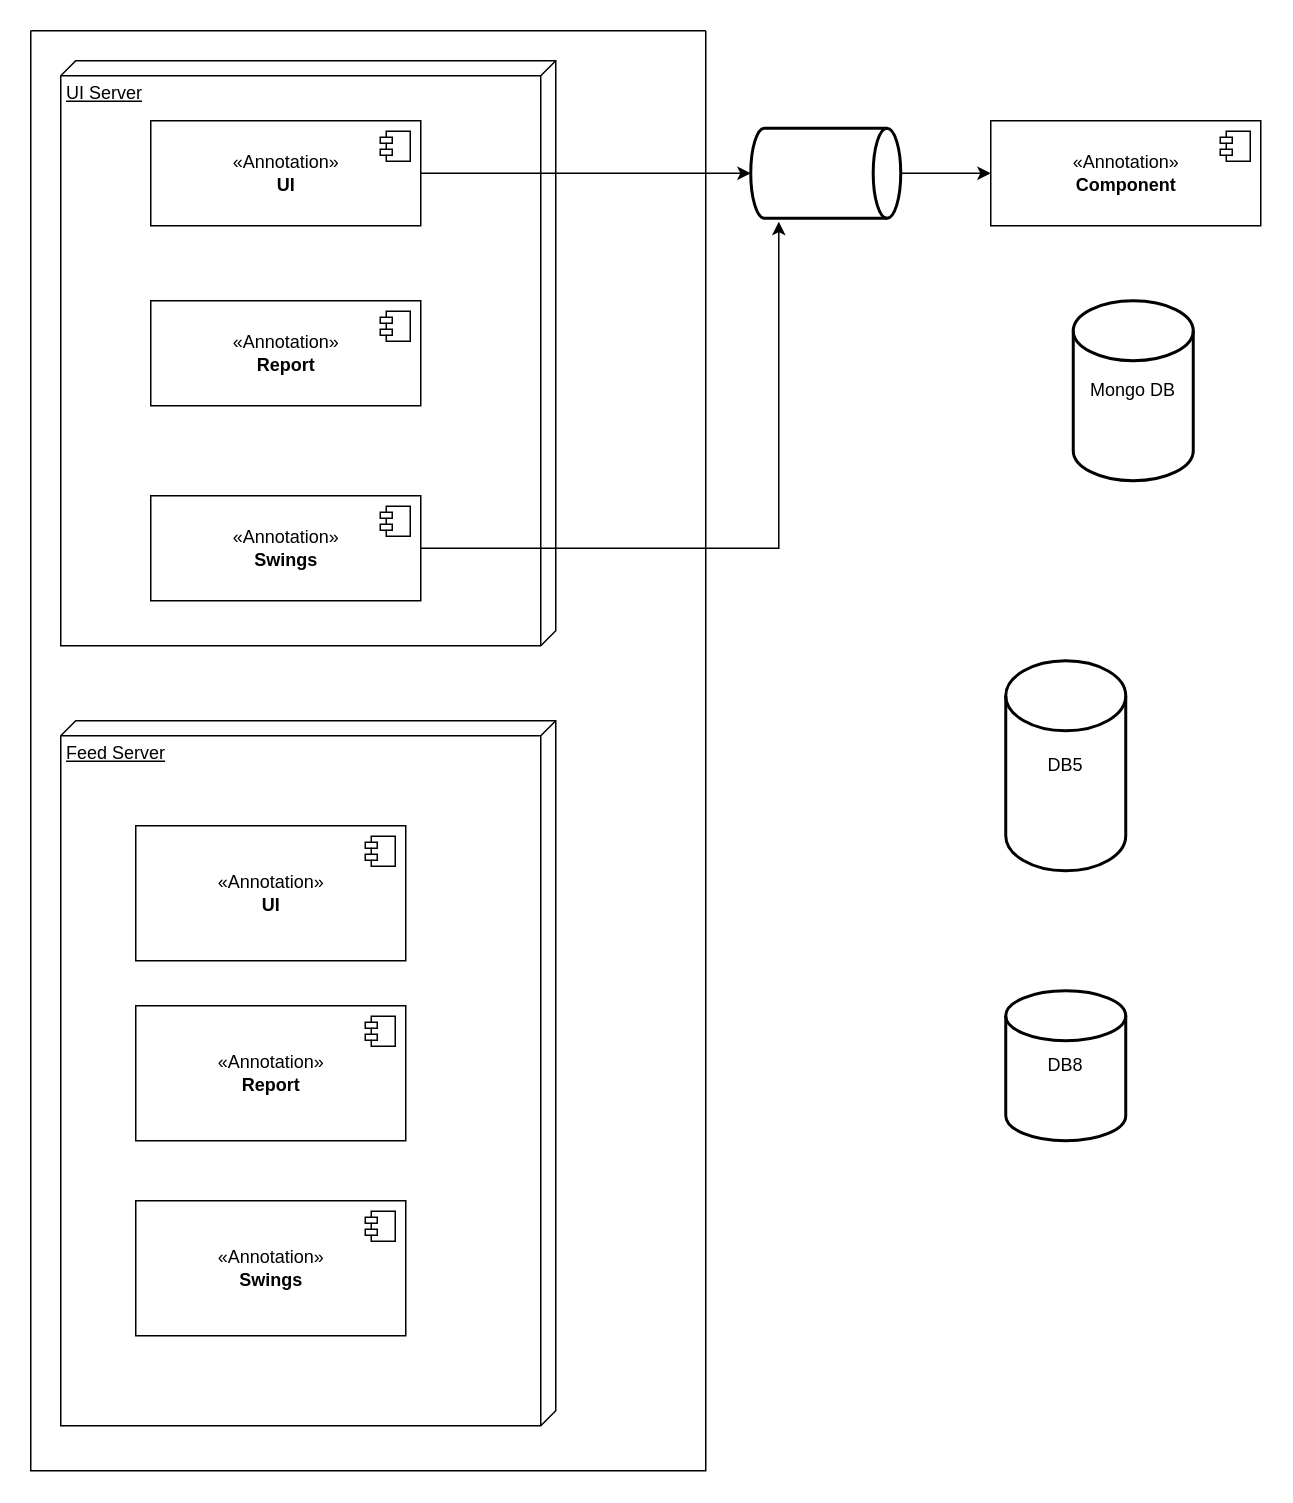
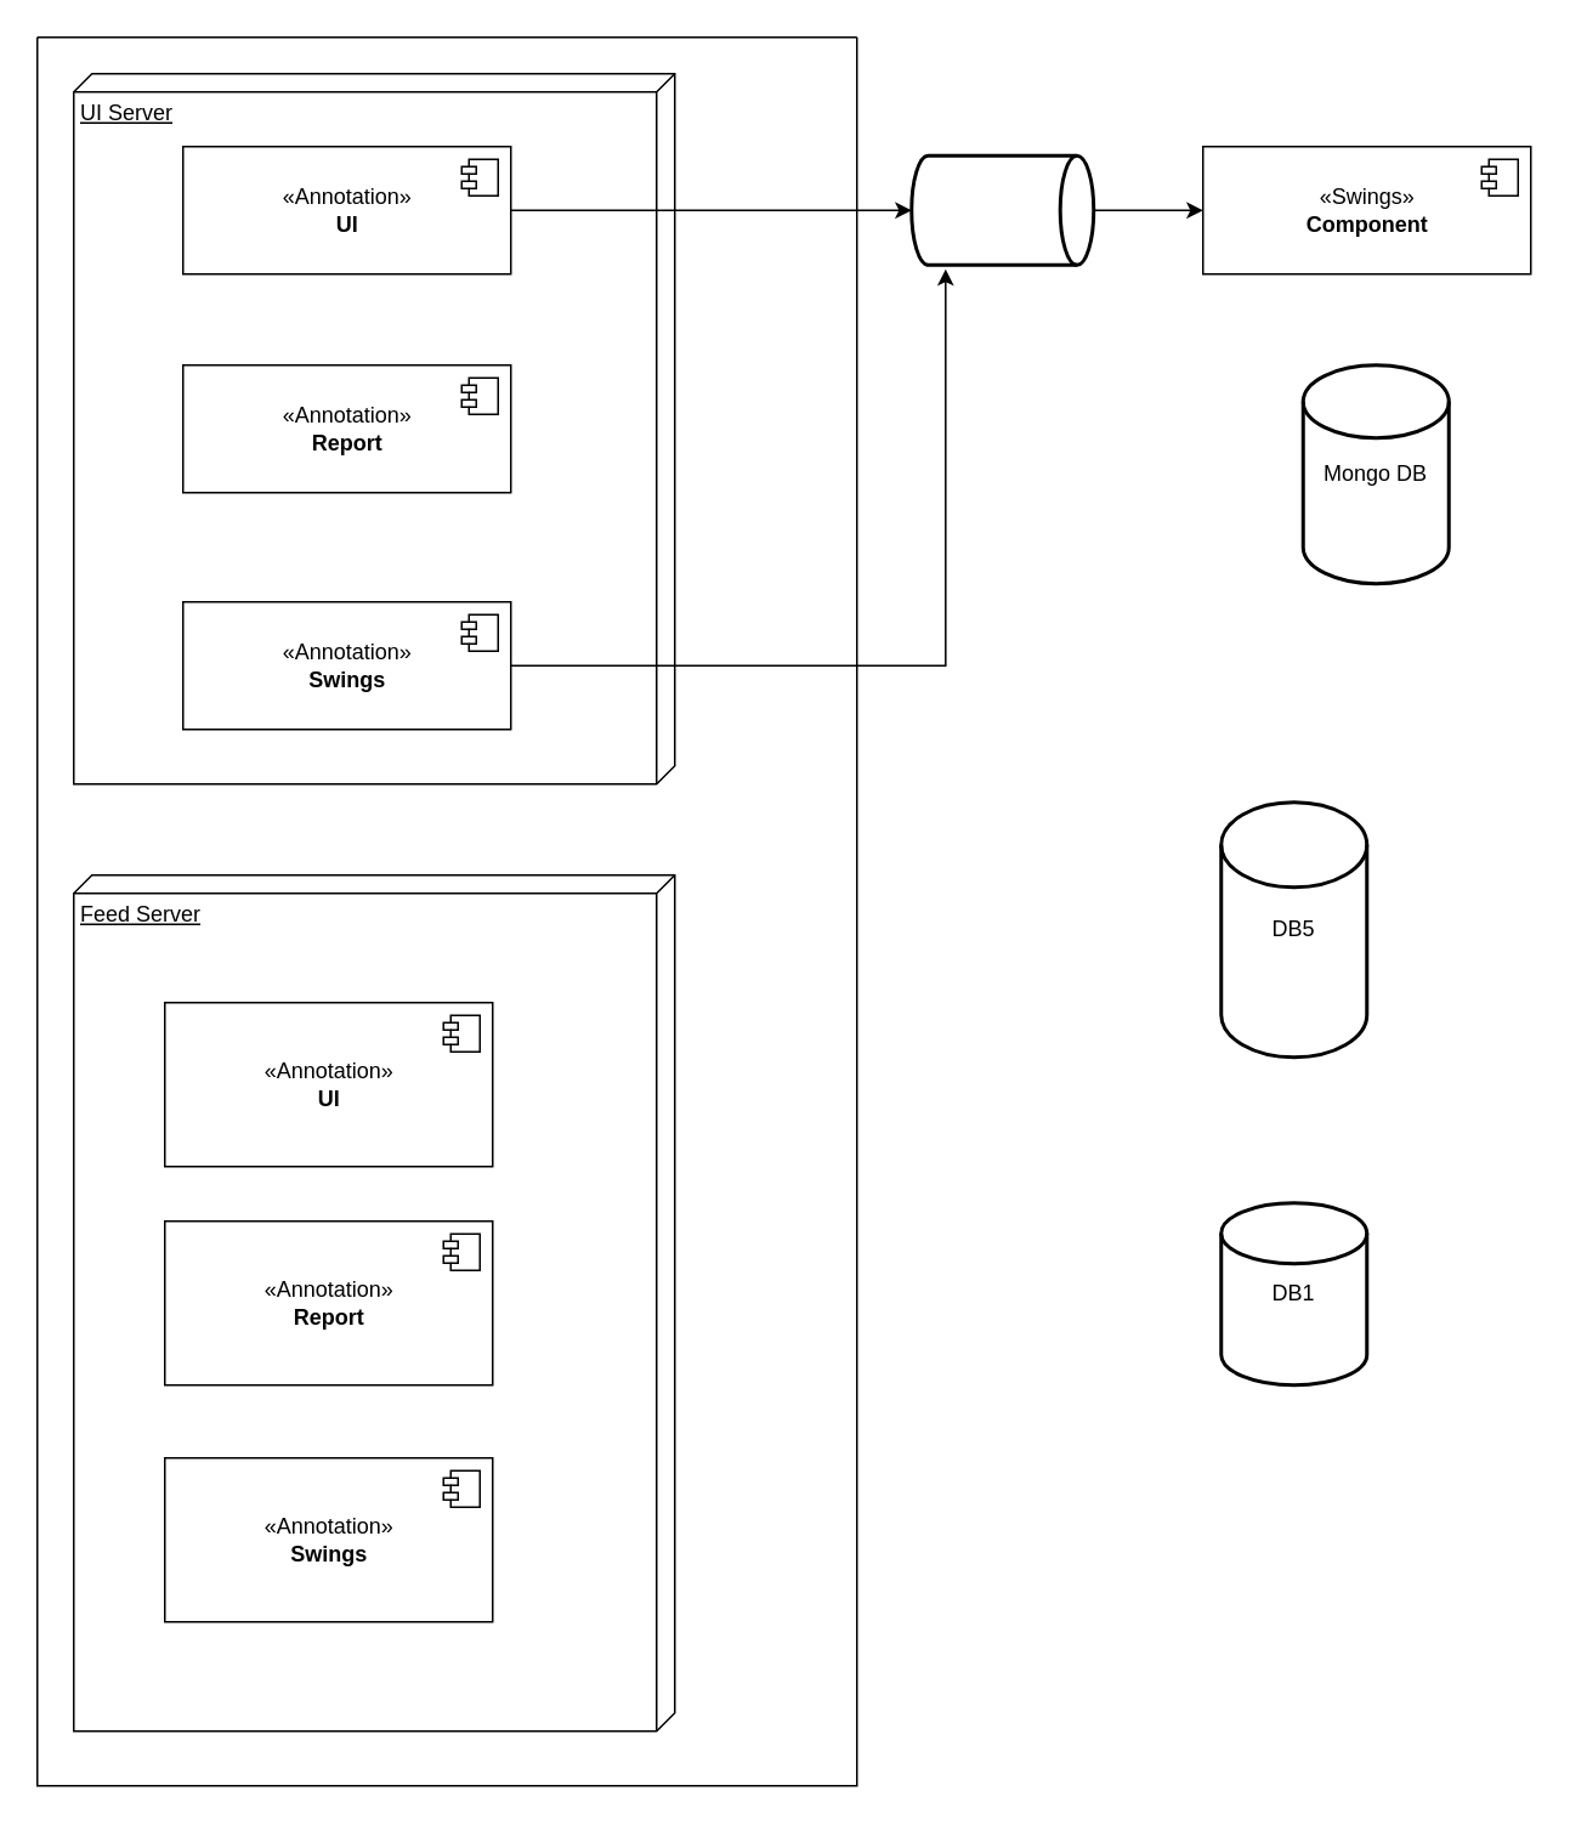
  <mxCell id="0" />
  <mxCell id="1" parent="0" />
  <mxCell id="2" value="UI Server" style="verticalAlign=top;align=left;spacingTop=8;spacingLeft=2;spacingRight=12;shape=cube;size=10;direction=south;fontStyle=4;html=1;fillColor=none;" vertex="1" parent="1"><mxGeometry x="40" y="40" width="330" height="390" as="geometry" /></mxCell>
  <mxCell id="3" style="edgeStyle=orthogonalEdgeStyle;rounded=0;orthogonalLoop=1;jettySize=auto;html=1;entryX=0;entryY=0.5;entryDx=0;entryDy=0;entryPerimeter=0;" edge="1" parent="1" source="4" target="24"><mxGeometry relative="1" as="geometry" /></mxCell>
  <mxCell id="4" value="«Annotation»&lt;br&gt;&lt;b&gt;UI&lt;/b&gt;" style="html=1;dropTarget=0;" vertex="1" parent="1"><mxGeometry x="100" y="80" width="180" height="70" as="geometry" /></mxCell>
  <mxCell id="5" value="" style="shape=module;jettyWidth=8;jettyHeight=4;" vertex="1" parent="4"><mxGeometry x="1" width="20" height="20" relative="1" as="geometry"><mxPoint x="-27" y="7" as="offset" /></mxGeometry></mxCell>
  <mxCell id="6" value="«Annotation»&lt;br&gt;&lt;b&gt;Report&lt;/b&gt;" style="html=1;dropTarget=0;" vertex="1" parent="1"><mxGeometry x="100" y="200" width="180" height="70" as="geometry" /></mxCell>
  <mxCell id="7" value="" style="shape=module;jettyWidth=8;jettyHeight=4;" vertex="1" parent="6"><mxGeometry x="1" width="20" height="20" relative="1" as="geometry"><mxPoint x="-27" y="7" as="offset" /></mxGeometry></mxCell>
  <mxCell id="8" style="edgeStyle=orthogonalEdgeStyle;rounded=0;orthogonalLoop=1;jettySize=auto;html=1;entryX=0.187;entryY=1.039;entryDx=0;entryDy=0;entryPerimeter=0;" edge="1" parent="1" source="9" target="24"><mxGeometry relative="1" as="geometry" /></mxCell>
  <mxCell id="9" value="«Annotation»&lt;br&gt;&lt;b&gt;Swings&lt;/b&gt;" style="html=1;dropTarget=0;" vertex="1" parent="1"><mxGeometry x="100" y="330" width="180" height="70" as="geometry" /></mxCell>
  <mxCell id="10" value="" style="shape=module;jettyWidth=8;jettyHeight=4;" vertex="1" parent="9"><mxGeometry x="1" width="20" height="20" relative="1" as="geometry"><mxPoint x="-27" y="7" as="offset" /></mxGeometry></mxCell>
  <mxCell id="11" value="Feed Server" style="verticalAlign=top;align=left;spacingTop=8;spacingLeft=2;spacingRight=12;shape=cube;size=10;direction=south;fontStyle=4;html=1;fillColor=none;" vertex="1" parent="1"><mxGeometry x="40" y="480" width="330" height="470" as="geometry" /></mxCell>
  <mxCell id="12" value="«Annotation»&lt;br&gt;&lt;b&gt;UI&lt;/b&gt;" style="html=1;dropTarget=0;" vertex="1" parent="1"><mxGeometry x="90" y="550" width="180" height="90" as="geometry" /></mxCell>
  <mxCell id="13" value="" style="shape=module;jettyWidth=8;jettyHeight=4;" vertex="1" parent="12"><mxGeometry x="1" width="20" height="20" relative="1" as="geometry"><mxPoint x="-27" y="7" as="offset" /></mxGeometry></mxCell>
  <mxCell id="14" value="«Annotation»&lt;br&gt;&lt;b&gt;Report&lt;/b&gt;" style="html=1;dropTarget=0;" vertex="1" parent="1"><mxGeometry x="90" y="670" width="180" height="90" as="geometry" /></mxCell>
  <mxCell id="15" value="" style="shape=module;jettyWidth=8;jettyHeight=4;" vertex="1" parent="14"><mxGeometry x="1" width="20" height="20" relative="1" as="geometry"><mxPoint x="-27" y="7" as="offset" /></mxGeometry></mxCell>
  <mxCell id="16" value="«Annotation»&lt;br&gt;&lt;b&gt;Swings&lt;/b&gt;" style="html=1;dropTarget=0;" vertex="1" parent="1"><mxGeometry x="90" y="800" width="180" height="90" as="geometry" /></mxCell>
  <mxCell id="17" value="" style="shape=module;jettyWidth=8;jettyHeight=4;" vertex="1" parent="16"><mxGeometry x="1" width="20" height="20" relative="1" as="geometry"><mxPoint x="-27" y="7" as="offset" /></mxGeometry></mxCell>
- <mxCell id="18" value="&amp;laquo;Annotation&amp;raquo;&lt;br/&gt;&lt;b&gt;Component&lt;/b&gt;" style="html=1;dropTarget=0;fillColor=none;" vertex="1" parent="1"><mxGeometry x="660" y="80" width="180" height="70" as="geometry" /></mxCell>
+ <mxCell id="18" value="&amp;laquo;Swings&amp;raquo;&lt;br/&gt;&lt;b&gt;Component&lt;/b&gt;" style="html=1;dropTarget=0;fillColor=none;" vertex="1" parent="1"><mxGeometry x="660" y="80" width="180" height="70" as="geometry" /></mxCell>
  <mxCell id="19" value="" style="shape=module;jettyWidth=8;jettyHeight=4;fillColor=none;" vertex="1" parent="18"><mxGeometry x="1" width="20" height="20" relative="1" as="geometry"><mxPoint x="-27" y="7" as="offset" /></mxGeometry></mxCell>
  <mxCell id="20" value="DB5" style="strokeWidth=2;html=1;shape=mxgraph.flowchart.database;whiteSpace=wrap;fillColor=none;" vertex="1" parent="1"><mxGeometry x="670" y="440" width="80" height="140" as="geometry" /></mxCell>
- <mxCell id="21" value="DB8" style="strokeWidth=2;html=1;shape=mxgraph.flowchart.database;whiteSpace=wrap;fillColor=none;" vertex="1" parent="1"><mxGeometry x="670" y="660" width="80" height="100" as="geometry" /></mxCell>
+ <mxCell id="21" value="DB1" style="strokeWidth=2;html=1;shape=mxgraph.flowchart.database;whiteSpace=wrap;fillColor=none;" vertex="1" parent="1"><mxGeometry x="670" y="660" width="80" height="100" as="geometry" /></mxCell>
  <mxCell id="22" value="Mongo DB" style="strokeWidth=2;html=1;shape=mxgraph.flowchart.database;whiteSpace=wrap;fillColor=none;" vertex="1" parent="1"><mxGeometry x="715" y="200" width="80" height="120" as="geometry" /></mxCell>
  <mxCell id="23" style="edgeStyle=orthogonalEdgeStyle;rounded=0;orthogonalLoop=1;jettySize=auto;html=1;entryX=0;entryY=0.5;entryDx=0;entryDy=0;" edge="1" parent="1" source="24" target="18"><mxGeometry relative="1" as="geometry" /></mxCell>
  <mxCell id="24" value="" style="strokeWidth=2;html=1;shape=mxgraph.flowchart.direct_data;whiteSpace=wrap;fillColor=none;" vertex="1" parent="1"><mxGeometry x="500" y="85" width="100" height="60" as="geometry" /></mxCell>
  <mxCell id="25" value="" style="swimlane;startSize=0;fillColor=none;" vertex="1" parent="1"><mxGeometry x="20" y="20" width="450" height="960" as="geometry" /></mxCell>
